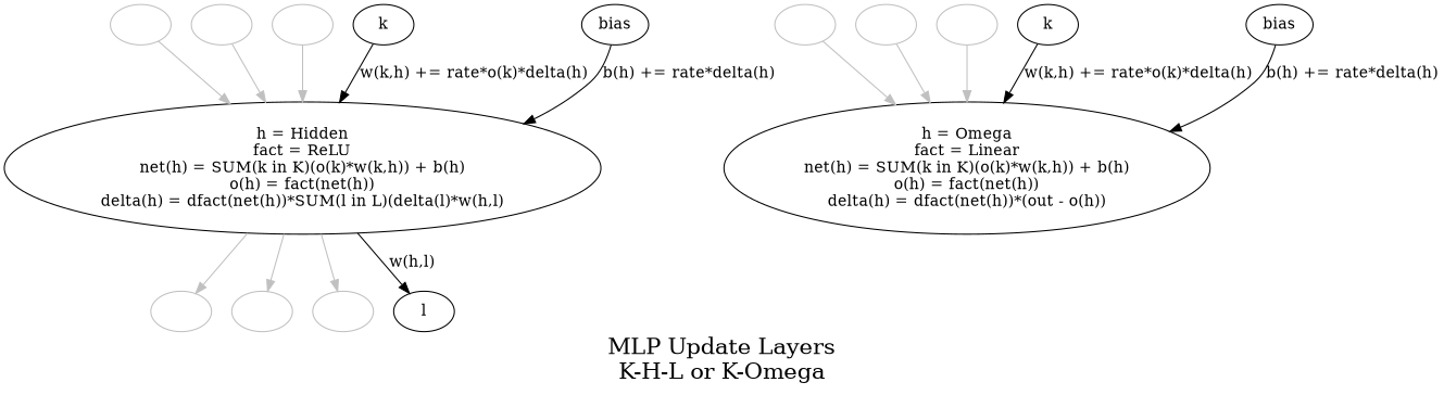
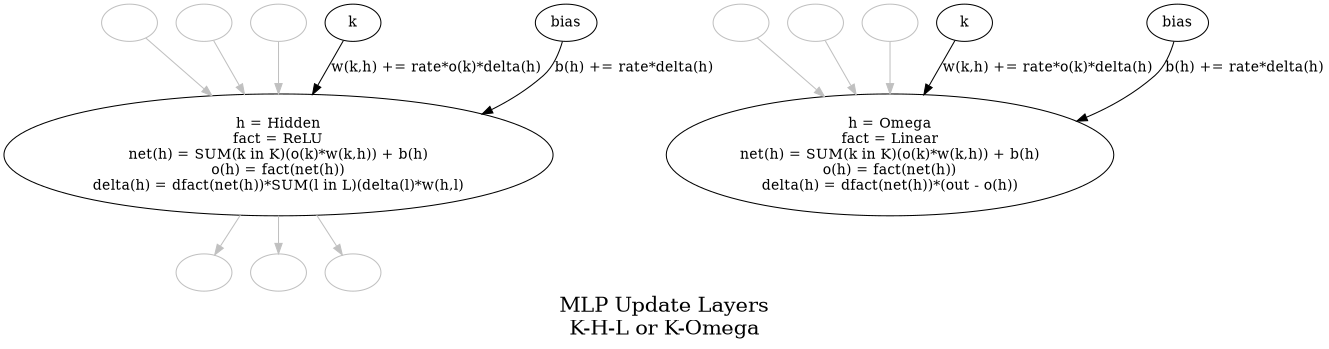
  digraph {
    fontsize=20
    label="MLP Update Layers\nK-H-L or K-Omega"
    node [color=gray]
    edge [color=gray]
    n1 [label=" "]
    n2 [label="h = Hidden\nfact = ReLU\nnet(h) = SUM(k in K)(o(k)*w(k,h)) + b(h)\no(h) = fact(net(h))\ndelta(h) = dfact(net(h))*SUM(l in L)(delta(l)*w(h,l)" color=""]
    n3 [label=" "]
    n4 [label=" "]
    n5 [label=" "]
    n6 [label=" "]
    n7 [label=" "]
    n8 [label=k color=""]
    n9 [label=bias color=""]
-   n10 [label=l color=""]
    n11 [label=" "]
    n12 [label="h = Omega\nfact = Linear\nnet(h) = SUM(k in K)(o(k)*w(k,h)) + b(h)\no(h) = fact(net(h))\ndelta(h) = dfact(net(h))*(out - o(h))" color=""]
    n13 [label=" "]
    n14 [label=" "]
    n15 [label=k color=""]
    n16 [label=bias color=""]
    n1 -> n2
    n2 -> n5
    n2 -> n6
    n2 -> n7
-   n2 -> n10 [label="w(h,l)" color=""]
    n3 -> n2
    n4 -> n2
    n8 -> n2 [label="w(k,h) += rate*o(k)*delta(h)" color=""]
    n9 -> n2 [label="b(h) += rate*delta(h)" color=""]
    n11 -> n12
    n13 -> n12
    n14 -> n12
    n15 -> n12 [label="w(k,h) += rate*o(k)*delta(h)" color=""]
    n16 -> n12 [label="b(h) += rate*delta(h)" color=""]
  }
